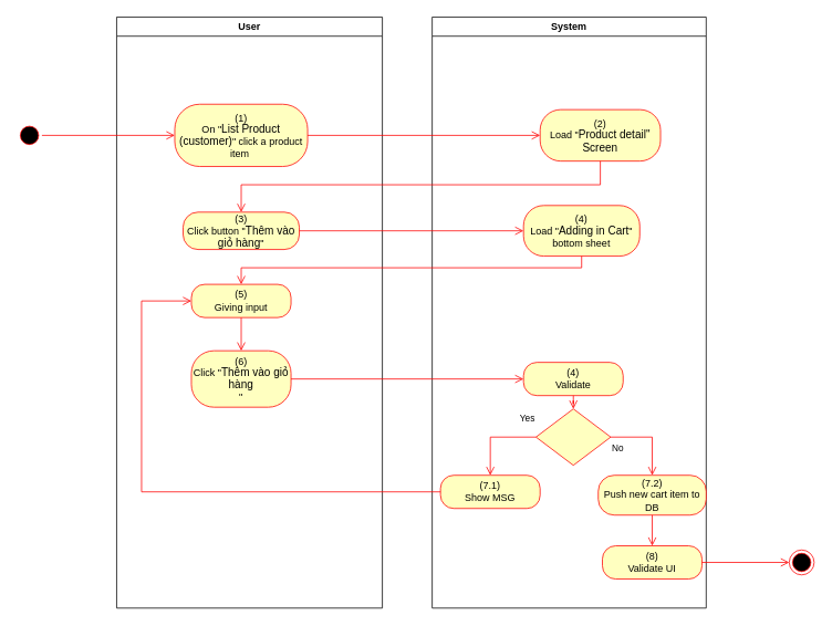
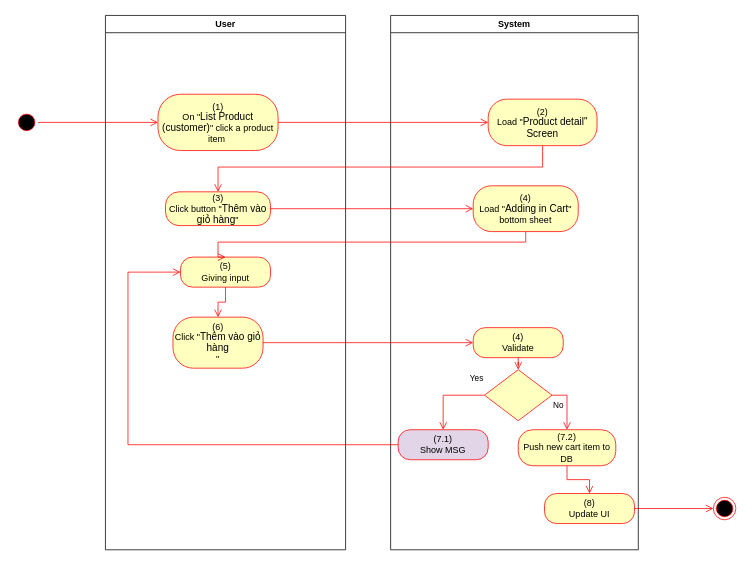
  <mxCell id="0" />
  <mxCell id="1" parent="0" />
  <mxCell id="2" value="User" style="swimlane;whiteSpace=wrap" vertex="1" parent="1"><mxGeometry x="140" y="20" width="320" height="712" as="geometry"><mxRectangle x="120" y="128" width="60" height="23" as="alternateBounds" /></mxGeometry></mxCell>
  <mxCell id="3" value="(1)&lt;br style=&quot;padding: 0px ; margin: 0px&quot;&gt;On &quot;&lt;span lang=&quot;EN-GB&quot; style=&quot;font-size: 10pt ; line-height: 14.267px ; font-family: &amp;#34;arial&amp;#34; , sans-serif&quot;&gt;List Product (customer)&lt;/span&gt;&quot; click a product item&amp;nbsp;" style="rounded=1;whiteSpace=wrap;html=1;arcSize=40;fontColor=#000000;fillColor=#ffffc0;strokeColor=#ff0000;" vertex="1" parent="2"><mxGeometry x="70" y="105" width="160" height="75" as="geometry" /></mxCell>
  <mxCell id="4" value="(3)&lt;br&gt;Click button &quot;&lt;span lang=&quot;EN-GB&quot; style=&quot;font-size: 10.0pt ; line-height: 107% ; font-family: &amp;#34;arial&amp;#34; , sans-serif&quot;&gt;Thêm vào giỏ hàng&lt;/span&gt;&quot;" style="rounded=1;whiteSpace=wrap;html=1;arcSize=40;fontColor=#000000;fillColor=#ffffc0;strokeColor=#ff0000;" vertex="1" parent="2"><mxGeometry x="80" y="235" width="140" height="45" as="geometry" /></mxCell>
  <mxCell id="5" value="(6)&lt;br&gt;Click &quot;&lt;span lang=&quot;EN-GB&quot; style=&quot;font-size: 10.0pt ; line-height: 107% ; font-family: &amp;#34;arial&amp;#34; , sans-serif&quot;&gt;Thêm vào giỏ hàng&lt;/span&gt;&lt;br&gt;&quot;" style="rounded=1;whiteSpace=wrap;html=1;arcSize=40;fontColor=#000000;fillColor=#ffffc0;strokeColor=#ff0000;" vertex="1" parent="2"><mxGeometry x="90" y="402" width="120" height="68" as="geometry" /></mxCell>
- <mxCell id="6" value="(5)&lt;br&gt;Giving input" style="rounded=1;whiteSpace=wrap;html=1;arcSize=40;fontColor=#000000;fillColor=#ffffc0;strokeColor=#ff0000;" vertex="1" parent="2"><mxGeometry x="90" y="322" width="120" height="40" as="geometry" /></mxCell>
+ <mxCell id="6" value="(5)&lt;br&gt;Giving input" style="rounded=1;whiteSpace=wrap;html=1;arcSize=40;fontColor=#000000;fillColor=#ffffc0;strokeColor=#ff0000;" vertex="1" parent="2"><mxGeometry x="100" y="322" width="120" height="40" as="geometry" /></mxCell>
  <mxCell id="7" value="" style="edgeStyle=orthogonalEdgeStyle;html=1;verticalAlign=bottom;endArrow=open;endSize=8;strokeColor=#ff0000;rounded=0;entryX=0.5;entryY=0;entryDx=0;entryDy=0;" edge="1" parent="2" source="6" target="5"><mxGeometry relative="1" as="geometry"><mxPoint x="330" y="402" as="targetPoint" /></mxGeometry></mxCell>
  <mxCell id="8" value="System" style="swimlane;whiteSpace=wrap;startSize=23;" vertex="1" parent="1"><mxGeometry x="520" y="20" width="330" height="712" as="geometry" /></mxCell>
  <mxCell id="9" value="(2)&lt;br&gt;Load &quot;&lt;span lang=&quot;EN-GB&quot; style=&quot;font-size: 10pt ; line-height: 14.267px ; font-family: &amp;#34;arial&amp;#34; , sans-serif&quot;&gt;&lt;span lang=&quot;EN-GB&quot; style=&quot;font-size: 10pt ; line-height: 14.267px&quot;&gt;Product detail&lt;/span&gt;&quot;&lt;br&gt;Screen&lt;/span&gt;" style="rounded=1;whiteSpace=wrap;html=1;arcSize=40;fontColor=#000000;fillColor=#ffffc0;strokeColor=#ff0000;" vertex="1" parent="8"><mxGeometry x="130" y="111.5" width="145" height="62" as="geometry" /></mxCell>
  <mxCell id="10" value="(4)&lt;br&gt;Validate" style="rounded=1;whiteSpace=wrap;html=1;arcSize=40;fontColor=#000000;fillColor=#ffffc0;strokeColor=#ff0000;" vertex="1" parent="8"><mxGeometry x="110" y="416" width="120" height="40" as="geometry" /></mxCell>
  <mxCell id="11" value="" style="edgeStyle=orthogonalEdgeStyle;html=1;verticalAlign=bottom;endArrow=open;endSize=8;strokeColor=#ff0000;rounded=0;entryX=0.5;entryY=0;entryDx=0;entryDy=0;" edge="1" parent="8" source="10" target="12"><mxGeometry relative="1" as="geometry"><mxPoint x="165" y="442" as="targetPoint" /></mxGeometry></mxCell>
  <mxCell id="12" value="" style="rhombus;whiteSpace=wrap;html=1;fillColor=#ffffc0;strokeColor=#ff0000;" vertex="1" parent="8"><mxGeometry x="125" y="472" width="90" height="68" as="geometry" /></mxCell>
  <mxCell id="13" value="No" style="edgeStyle=orthogonalEdgeStyle;html=1;align=left;verticalAlign=top;endArrow=open;endSize=8;strokeColor=#ff0000;rounded=0;exitX=1;exitY=0.5;exitDx=0;exitDy=0;" edge="1" parent="8" source="12" target="14"><mxGeometry x="-1" relative="1" as="geometry"><mxPoint x="170" y="552" as="targetPoint" /></mxGeometry></mxCell>
- <mxCell id="14" value="(7.2)&lt;br&gt;Push new cart item to DB" style="rounded=1;whiteSpace=wrap;html=1;arcSize=40;fontColor=#000000;fillColor=#ffffc0;strokeColor=#ff0000;" vertex="1" parent="8"><mxGeometry x="200" y="552" width="130" height="48" as="geometry" /></mxCell>
- <mxCell id="15" value="(8)&lt;br&gt;Validate UI" style="rounded=1;whiteSpace=wrap;html=1;arcSize=40;fontColor=#000000;fillColor=#ffffc0;strokeColor=#ff0000;" vertex="1" parent="8"><mxGeometry x="205" y="637" width="120" height="40" as="geometry" /></mxCell>
+ <mxCell id="14" value="(7.2)&lt;br&gt;Push new cart item to DB" style="rounded=1;whiteSpace=wrap;html=1;arcSize=40;fontColor=#000000;fillColor=#ffffc0;strokeColor=#ff0000;" vertex="1" parent="8"><mxGeometry x="170" y="552" width="130" height="48" as="geometry" /></mxCell>
+ <mxCell id="15" value="(8)&lt;br&gt;Update UI" style="rounded=1;whiteSpace=wrap;html=1;arcSize=40;fontColor=#000000;fillColor=#ffffc0;strokeColor=#ff0000;" vertex="1" parent="8"><mxGeometry x="205" y="637" width="120" height="40" as="geometry" /></mxCell>
  <mxCell id="16" value="" style="edgeStyle=orthogonalEdgeStyle;html=1;verticalAlign=bottom;endArrow=open;endSize=8;strokeColor=#ff0000;rounded=0;exitX=0.5;exitY=1;exitDx=0;exitDy=0;entryX=0.5;entryY=0;entryDx=0;entryDy=0;" edge="1" parent="8" source="14" target="15"><mxGeometry relative="1" as="geometry"><mxPoint x="170" y="642" as="targetPoint" /></mxGeometry></mxCell>
- <mxCell id="17" value="(7.1)&lt;br&gt;Show MSG" style="rounded=1;whiteSpace=wrap;html=1;arcSize=40;fontColor=#000000;fillColor=#ffffc0;strokeColor=#ff0000;" vertex="1" parent="8"><mxGeometry x="10" y="552" width="120" height="40" as="geometry" /></mxCell>
+ <mxCell id="17" value="(7.1)&lt;br&gt;Show MSG" style="rounded=1;whiteSpace=wrap;html=1;arcSize=40;fontColor=#000000;fillColor=#e1d5e7;strokeColor=#ff0000;" vertex="1" parent="8"><mxGeometry x="10" y="552" width="120" height="40" as="geometry" /></mxCell>
  <mxCell id="18" value="Yes" style="edgeStyle=orthogonalEdgeStyle;html=1;align=left;verticalAlign=bottom;endArrow=open;endSize=8;strokeColor=#ff0000;rounded=0;entryX=0.5;entryY=0;entryDx=0;entryDy=0;exitX=0;exitY=0.5;exitDx=0;exitDy=0;" edge="1" parent="8" source="12" target="17"><mxGeometry x="-0.579" y="-14" relative="1" as="geometry"><mxPoint x="70" y="552" as="targetPoint" /><Array as="points"><mxPoint x="70" y="506" /></Array><mxPoint as="offset" /></mxGeometry></mxCell>
  <mxCell id="19" value="(4)&lt;br&gt;Load &quot;&lt;span lang=&quot;EN-GB&quot; style=&quot;font-size: 10.0pt ; line-height: 107% ; font-family: &amp;#34;arial&amp;#34; , sans-serif&quot;&gt;Adding in Cart&lt;/span&gt;&quot; bottom sheet" style="rounded=1;whiteSpace=wrap;html=1;arcSize=40;fontColor=#000000;fillColor=#ffffc0;strokeColor=#ff0000;" vertex="1" parent="8"><mxGeometry x="110" y="227" width="140" height="61" as="geometry" /></mxCell>
  <mxCell id="20" value="" style="ellipse;html=1;shape=startState;fillColor=#000000;strokeColor=#ff0000;" vertex="1" parent="1"><mxGeometry x="20" y="147.5" width="30" height="30" as="geometry" /></mxCell>
  <mxCell id="21" value="" style="edgeStyle=orthogonalEdgeStyle;html=1;verticalAlign=bottom;endArrow=open;endSize=8;strokeColor=#ff0000;rounded=0;entryX=0;entryY=0.5;entryDx=0;entryDy=0;" edge="1" parent="1" source="20" target="3"><mxGeometry relative="1" as="geometry"><mxPoint x="200" y="145" as="targetPoint" /></mxGeometry></mxCell>
  <mxCell id="22" value="" style="edgeStyle=orthogonalEdgeStyle;html=1;verticalAlign=bottom;endArrow=open;endSize=8;strokeColor=#ff0000;rounded=0;entryX=0;entryY=0.5;entryDx=0;entryDy=0;" edge="1" parent="1" source="3" target="9"><mxGeometry relative="1" as="geometry"><mxPoint x="600" y="163" as="targetPoint" /></mxGeometry></mxCell>
  <mxCell id="23" value="" style="edgeStyle=orthogonalEdgeStyle;html=1;verticalAlign=bottom;endArrow=open;endSize=8;strokeColor=#ff0000;rounded=0;entryX=0.5;entryY=0;entryDx=0;entryDy=0;" edge="1" parent="1" source="9" target="4"><mxGeometry relative="1" as="geometry"><mxPoint x="685" y="242" as="targetPoint" /><Array as="points"><mxPoint x="723" y="222" /><mxPoint x="290" y="222" /></Array></mxGeometry></mxCell>
  <mxCell id="24" value="" style="edgeStyle=orthogonalEdgeStyle;html=1;verticalAlign=bottom;endArrow=open;endSize=8;strokeColor=#ff0000;rounded=0;entryX=0;entryY=0.5;entryDx=0;entryDy=0;" edge="1" parent="1" source="5" target="10"><mxGeometry relative="1" as="geometry"><mxPoint x="280" y="462" as="targetPoint" /></mxGeometry></mxCell>
  <mxCell id="25" value="" style="ellipse;html=1;shape=endState;fillColor=#000000;strokeColor=#ff0000;" vertex="1" parent="1"><mxGeometry x="950" y="662" width="30" height="30" as="geometry" /></mxCell>
  <mxCell id="26" value="" style="edgeStyle=orthogonalEdgeStyle;html=1;verticalAlign=bottom;endArrow=open;endSize=8;strokeColor=#ff0000;rounded=0;exitX=1;exitY=0.5;exitDx=0;exitDy=0;entryX=0;entryY=0.5;entryDx=0;entryDy=0;" edge="1" parent="1" source="15" target="25"><mxGeometry relative="1" as="geometry"><mxPoint x="820" y="652" as="targetPoint" /><mxPoint x="820" y="592" as="sourcePoint" /></mxGeometry></mxCell>
  <mxCell id="27" value="" style="edgeStyle=orthogonalEdgeStyle;html=1;verticalAlign=bottom;endArrow=open;endSize=8;strokeColor=#ff0000;rounded=0;entryX=0;entryY=0.5;entryDx=0;entryDy=0;" edge="1" parent="1" source="17" target="6"><mxGeometry relative="1" as="geometry"><mxPoint x="590" y="672" as="targetPoint" /><Array as="points"><mxPoint x="170" y="592" /><mxPoint x="170" y="362" /></Array></mxGeometry></mxCell>
  <mxCell id="28" value="" style="edgeStyle=orthogonalEdgeStyle;html=1;verticalAlign=bottom;endArrow=open;endSize=8;strokeColor=#ff0000;rounded=0;entryX=0;entryY=0.5;entryDx=0;entryDy=0;" edge="1" parent="1" source="4" target="19"><mxGeometry relative="1" as="geometry"><mxPoint x="280" y="355" as="targetPoint" /></mxGeometry></mxCell>
  <mxCell id="29" value="" style="edgeStyle=orthogonalEdgeStyle;html=1;verticalAlign=bottom;endArrow=open;endSize=8;strokeColor=#ff0000;rounded=0;entryX=0.5;entryY=0;entryDx=0;entryDy=0;" edge="1" parent="1" source="19" target="6"><mxGeometry relative="1" as="geometry"><mxPoint x="690" y="352" as="targetPoint" /><Array as="points"><mxPoint x="700" y="322" /><mxPoint x="290" y="322" /></Array></mxGeometry></mxCell>
